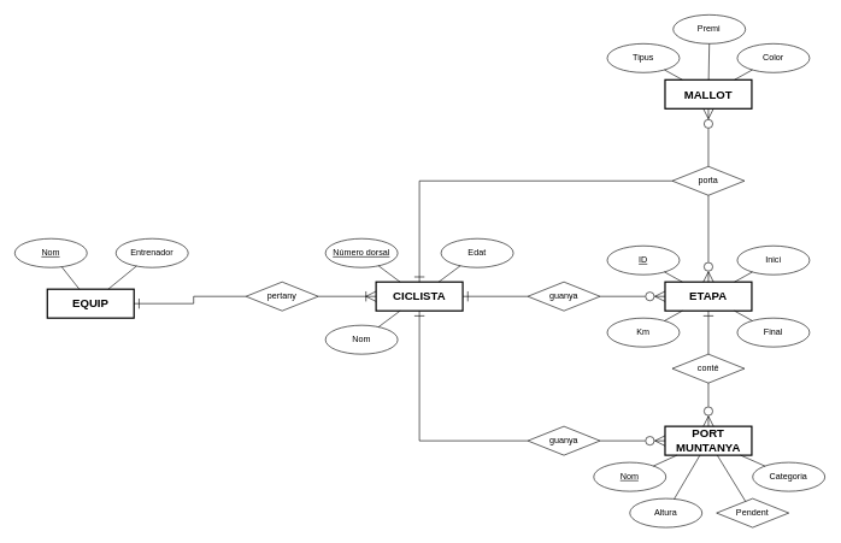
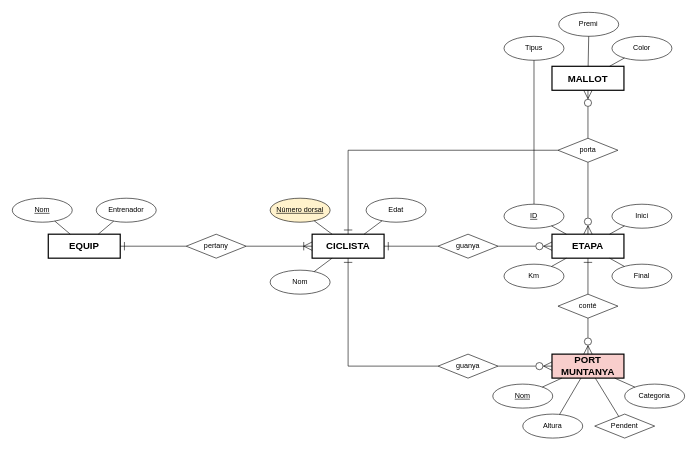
  <mxCell id="0" />
  <mxCell id="1" parent="0" />
  <mxCell id="2" value="CICLISTA" style="whiteSpace=wrap;html=1;align=center;strokeWidth=2;fontSize=16;fontStyle=1" parent="1" vertex="1"><mxGeometry x="520" y="390" width="120" height="40" as="geometry" /></mxCell>
  <mxCell id="3" value="Nom" style="ellipse;whiteSpace=wrap;html=1;align=center;" parent="1" vertex="1"><mxGeometry x="450" y="450" width="100" height="40" as="geometry" /></mxCell>
- <mxCell id="4" value="Número dorsal" style="ellipse;whiteSpace=wrap;html=1;align=center;fontStyle=4" parent="1" vertex="1"><mxGeometry x="450" y="330" width="100" height="40" as="geometry" /></mxCell>
+ <mxCell id="4" value="Número dorsal" style="ellipse;whiteSpace=wrap;html=1;align=center;fontStyle=4;fillColor=#fff2cc;" parent="1" vertex="1"><mxGeometry x="450" y="330" width="100" height="40" as="geometry" /></mxCell>
  <mxCell id="5" value="Edat" style="ellipse;whiteSpace=wrap;html=1;align=center;" parent="1" vertex="1"><mxGeometry x="610" y="330" width="100" height="40" as="geometry" /></mxCell>
  <mxCell id="6" style="rounded=0;orthogonalLoop=1;jettySize=auto;html=1;endArrow=none;endFill=0;" parent="1" source="3" target="2" edge="1"><mxGeometry relative="1" as="geometry"><mxPoint x="496" y="493" as="sourcePoint" /><mxPoint x="560" y="450" as="targetPoint" /></mxGeometry></mxCell>
  <mxCell id="7" style="rounded=0;orthogonalLoop=1;jettySize=auto;html=1;endArrow=none;endFill=0;" parent="1" source="4" target="2" edge="1"><mxGeometry relative="1" as="geometry"><mxPoint x="506" y="503" as="sourcePoint" /><mxPoint x="570" y="460" as="targetPoint" /></mxGeometry></mxCell>
  <mxCell id="8" style="rounded=0;orthogonalLoop=1;jettySize=auto;html=1;endArrow=none;endFill=0;" parent="1" source="5" target="2" edge="1"><mxGeometry relative="1" as="geometry"><mxPoint x="536" y="533" as="sourcePoint" /><mxPoint x="600" y="490" as="targetPoint" /></mxGeometry></mxCell>
- <mxCell id="9" value="EQUIP" style="whiteSpace=wrap;html=1;align=center;strokeWidth=2;fontSize=16;fontStyle=1" parent="1" vertex="1"><mxGeometry x="65" y="400" width="120" height="40" as="geometry" /></mxCell>
+ <mxCell id="9" value="EQUIP" style="whiteSpace=wrap;html=1;align=center;strokeWidth=2;fontSize=16;fontStyle=1" parent="1" vertex="1"><mxGeometry x="80" y="390" width="120" height="40" as="geometry" /></mxCell>
  <mxCell id="10" value="Nom" style="ellipse;whiteSpace=wrap;html=1;align=center;fontStyle=4" parent="1" vertex="1"><mxGeometry x="20" y="330" width="100" height="40" as="geometry" /></mxCell>
  <mxCell id="11" style="rounded=0;orthogonalLoop=1;jettySize=auto;html=1;endArrow=none;endFill=0;" parent="1" source="10" target="9" edge="1"><mxGeometry relative="1" as="geometry"><mxPoint x="-430" y="480" as="sourcePoint" /><mxPoint x="-430" y="440" as="targetPoint" /></mxGeometry></mxCell>
  <mxCell id="12" value="Entrenador" style="ellipse;whiteSpace=wrap;html=1;align=center;" parent="1" vertex="1"><mxGeometry y="330" width="100" height="40" as="geometry" x="160" /></mxCell>
  <mxCell id="13" style="rounded=0;orthogonalLoop=1;jettySize=auto;html=1;endArrow=none;endFill=0;" parent="1" source="12" target="9" edge="1"><mxGeometry relative="1" as="geometry"><mxPoint x="121" y="462" as="sourcePoint" /><mxPoint x="147" y="440" as="targetPoint" /></mxGeometry></mxCell>
- <mxCell id="14" value="pertany" style="shape=rhombus;perimeter=rhombusPerimeter;whiteSpace=wrap;html=1;align=center;" parent="1" vertex="1"><mxGeometry x="340" y="390" width="100" height="40" as="geometry" /></mxCell>
+ <mxCell id="14" value="pertany" style="shape=rhombus;perimeter=rhombusPerimeter;whiteSpace=wrap;html=1;align=center;" parent="1" vertex="1"><mxGeometry x="310" y="390" width="100" height="40" as="geometry" /></mxCell>
  <mxCell id="15" style="rounded=0;orthogonalLoop=1;jettySize=auto;html=1;endArrow=ERoneToMany;endFill=0;edgeStyle=orthogonalEdgeStyle;endSize=12;" parent="1" source="14" target="2" edge="1"><mxGeometry relative="1" as="geometry"><mxPoint x="1350" y="380" as="sourcePoint" /><mxPoint x="1330" y="440" as="targetPoint" /></mxGeometry></mxCell>
  <mxCell id="16" style="rounded=0;orthogonalLoop=1;jettySize=auto;html=1;endArrow=ERone;endFill=0;edgeStyle=orthogonalEdgeStyle;endSize=12;" parent="1" source="14" target="9" edge="1"><mxGeometry relative="1" as="geometry"><mxPoint x="1360" y="390" as="sourcePoint" /><mxPoint x="1340" y="450" as="targetPoint" /></mxGeometry></mxCell>
  <mxCell id="17" value="MALLOT" style="whiteSpace=wrap;html=1;align=center;strokeWidth=2;fontSize=16;fontStyle=1" parent="1" vertex="1"><mxGeometry x="920" y="110" width="120" height="40" as="geometry" /></mxCell>
  <mxCell id="18" style="rounded=0;orthogonalLoop=1;jettySize=auto;html=1;endArrow=ERone;endFill=0;edgeStyle=orthogonalEdgeStyle;endSize=12;" parent="1" source="52" target="2" edge="1"><mxGeometry relative="1" as="geometry"><mxPoint x="1030" y="460" as="sourcePoint" /><mxPoint x="910" y="460" as="targetPoint" /></mxGeometry></mxCell>
  <mxCell id="19" style="rounded=0;orthogonalLoop=1;jettySize=auto;html=1;endArrow=ERzeroToMany;endFill=0;edgeStyle=orthogonalEdgeStyle;endSize=12;" parent="1" source="52" target="17" edge="1"><mxGeometry relative="1" as="geometry"><mxPoint x="979.4" y="230" as="sourcePoint" /><mxPoint x="960" y="380" as="targetPoint" /></mxGeometry></mxCell>
  <mxCell id="20" value="Premi" style="ellipse;whiteSpace=wrap;html=1;align=center;" parent="1" vertex="1"><mxGeometry x="931.25" y="20" width="100" height="40" as="geometry" /></mxCell>
  <mxCell id="21" value="Tipus" style="ellipse;whiteSpace=wrap;html=1;align=center;" parent="1" vertex="1"><mxGeometry x="840" y="60" width="100" height="40" as="geometry" /></mxCell>
  <mxCell id="22" value="Color" style="ellipse;whiteSpace=wrap;html=1;align=center;" parent="1" vertex="1"><mxGeometry x="1020" y="60" width="100" height="40" as="geometry" /></mxCell>
  <mxCell id="23" style="rounded=0;orthogonalLoop=1;jettySize=auto;html=1;endArrow=none;endFill=0;" parent="1" source="20" target="17" edge="1"><mxGeometry relative="1" as="geometry"><mxPoint x="896" y="33" as="sourcePoint" /><mxPoint x="980" y="-30" as="targetPoint" /></mxGeometry></mxCell>
- <mxCell id="24" style="rounded=0;orthogonalLoop=1;jettySize=auto;html=1;endArrow=none;endFill=0;" parent="1" source="21" target="17" edge="1"><mxGeometry relative="1" as="geometry"><mxPoint x="906" y="43" as="sourcePoint" /><mxPoint x="944" y="-30" as="targetPoint" /></mxGeometry></mxCell>
+ <mxCell id="24" style="rounded=0;orthogonalLoop=1;jettySize=auto;html=1;endArrow=none;endFill=0;" parent="1" source="21" target="28" edge="1"><mxGeometry relative="1" as="geometry"><mxPoint x="906" y="43" as="sourcePoint" /><mxPoint x="944" y="-30" as="targetPoint" /></mxGeometry></mxCell>
  <mxCell id="25" style="rounded=0;orthogonalLoop=1;jettySize=auto;html=1;endArrow=none;endFill=0;" parent="1" source="22" target="17" edge="1"><mxGeometry relative="1" as="geometry"><mxPoint x="936" y="73" as="sourcePoint" /><mxPoint x="1016" y="-30" as="targetPoint" /></mxGeometry></mxCell>
  <mxCell id="26" value="ETAPA" style="whiteSpace=wrap;html=1;align=center;strokeWidth=2;fontSize=16;fontStyle=1" parent="1" vertex="1"><mxGeometry x="920" y="390" width="120" height="40" as="geometry" /></mxCell>
  <mxCell id="27" value="Inici" style="ellipse;whiteSpace=wrap;html=1;align=center;" parent="1" vertex="1"><mxGeometry x="1020" y="340" width="100" height="40" as="geometry" /></mxCell>
  <mxCell id="28" value="ID" style="ellipse;whiteSpace=wrap;html=1;align=center;fontStyle=4" parent="1" vertex="1"><mxGeometry x="840" y="340" width="100" height="40" as="geometry" /></mxCell>
  <mxCell id="29" value="Final" style="ellipse;whiteSpace=wrap;html=1;align=center;" parent="1" vertex="1"><mxGeometry x="1020" y="440" width="100" height="40" as="geometry" /></mxCell>
  <mxCell id="30" style="rounded=0;orthogonalLoop=1;jettySize=auto;html=1;endArrow=none;endFill=0;" parent="1" source="27" target="26" edge="1"><mxGeometry relative="1" as="geometry"><mxPoint x="896" y="313" as="sourcePoint" /><mxPoint x="980" y="250" as="targetPoint" /></mxGeometry></mxCell>
  <mxCell id="31" style="rounded=0;orthogonalLoop=1;jettySize=auto;html=1;endArrow=none;endFill=0;" parent="1" source="28" target="26" edge="1"><mxGeometry relative="1" as="geometry"><mxPoint x="906" y="323" as="sourcePoint" /><mxPoint x="944" y="250" as="targetPoint" /></mxGeometry></mxCell>
  <mxCell id="32" style="rounded=0;orthogonalLoop=1;jettySize=auto;html=1;endArrow=none;endFill=0;" parent="1" source="29" target="26" edge="1"><mxGeometry relative="1" as="geometry"><mxPoint x="936" y="353" as="sourcePoint" /><mxPoint x="1016" y="250" as="targetPoint" /></mxGeometry></mxCell>
- <mxCell id="33" value="PORT MUNTANYA" style="whiteSpace=wrap;html=1;align=center;strokeWidth=2;fontSize=16;fontStyle=1" parent="1" vertex="1"><mxGeometry x="920" y="590" width="120" height="40" as="geometry" /></mxCell>
+ <mxCell id="33" value="PORT MUNTANYA" style="whiteSpace=wrap;html=1;align=center;strokeWidth=2;fontSize=16;fontStyle=1;fillColor=#f8cecc;" parent="1" vertex="1"><mxGeometry x="920" y="590" width="120" height="40" as="geometry" /></mxCell>
  <mxCell id="34" value="Altura" style="ellipse;whiteSpace=wrap;html=1;align=center;" parent="1" vertex="1"><mxGeometry x="871.25" y="690" width="100" height="40" as="geometry" /></mxCell>
  <mxCell id="35" value="Nom" style="ellipse;whiteSpace=wrap;html=1;align=center;fontStyle=4" parent="1" vertex="1"><mxGeometry x="821.25" y="640" width="100" height="40" as="geometry" /></mxCell>
  <mxCell id="36" value="Categoria" style="ellipse;whiteSpace=wrap;html=1;align=center;" parent="1" vertex="1"><mxGeometry x="1041.25" y="640" width="100" height="40" as="geometry" /></mxCell>
  <mxCell id="37" style="rounded=0;orthogonalLoop=1;jettySize=auto;html=1;endArrow=none;endFill=0;" parent="1" source="34" target="33" edge="1"><mxGeometry relative="1" as="geometry"><mxPoint x="897.25" y="513" as="sourcePoint" /><mxPoint x="981.25" y="450" as="targetPoint" /></mxGeometry></mxCell>
  <mxCell id="38" style="rounded=0;orthogonalLoop=1;jettySize=auto;html=1;endArrow=none;endFill=0;" parent="1" source="35" target="33" edge="1"><mxGeometry relative="1" as="geometry"><mxPoint x="907.25" y="523" as="sourcePoint" /><mxPoint x="945.25" y="450" as="targetPoint" /></mxGeometry></mxCell>
  <mxCell id="39" style="rounded=0;orthogonalLoop=1;jettySize=auto;html=1;endArrow=none;endFill=0;" parent="1" source="36" target="33" edge="1"><mxGeometry relative="1" as="geometry"><mxPoint x="937.25" y="553" as="sourcePoint" /><mxPoint x="1017.25" y="450" as="targetPoint" /></mxGeometry></mxCell>
  <mxCell id="40" value="Pendent" style="rhombus;whiteSpace=wrap;html=1;align=center;" parent="1" vertex="1"><mxGeometry x="991.25" y="690" width="100" height="40" as="geometry" /></mxCell>
  <mxCell id="41" style="rounded=0;orthogonalLoop=1;jettySize=auto;html=1;endArrow=none;endFill=0;" parent="1" source="40" target="33" edge="1"><mxGeometry relative="1" as="geometry"><mxPoint x="1052.25" y="586" as="sourcePoint" /><mxPoint x="1027.25" y="600" as="targetPoint" /></mxGeometry></mxCell>
  <mxCell id="42" value="guanya" style="shape=rhombus;perimeter=rhombusPerimeter;whiteSpace=wrap;html=1;align=center;" parent="1" vertex="1"><mxGeometry x="730" y="390" width="100" height="40" as="geometry" /></mxCell>
  <mxCell id="43" style="rounded=0;orthogonalLoop=1;jettySize=auto;html=1;endArrow=ERone;endFill=0;edgeStyle=orthogonalEdgeStyle;endSize=12;" parent="1" source="42" target="2" edge="1"><mxGeometry relative="1" as="geometry"><mxPoint x="710" y="300" as="sourcePoint" /><mxPoint x="590" y="400" as="targetPoint" /></mxGeometry></mxCell>
  <mxCell id="44" style="rounded=0;orthogonalLoop=1;jettySize=auto;html=1;endArrow=ERzeroToMany;endFill=0;edgeStyle=orthogonalEdgeStyle;endSize=12;" parent="1" source="42" target="26" edge="1"><mxGeometry relative="1" as="geometry"><mxPoint x="740" y="420" as="sourcePoint" /><mxPoint x="650" y="420" as="targetPoint" /></mxGeometry></mxCell>
  <mxCell id="45" value="guanya" style="shape=rhombus;perimeter=rhombusPerimeter;whiteSpace=wrap;html=1;align=center;" parent="1" vertex="1"><mxGeometry x="730" y="590" width="100" height="40" as="geometry" /></mxCell>
  <mxCell id="46" style="rounded=0;orthogonalLoop=1;jettySize=auto;html=1;endArrow=ERone;endFill=0;edgeStyle=orthogonalEdgeStyle;endSize=12;" parent="1" source="45" target="2" edge="1"><mxGeometry relative="1" as="geometry"><mxPoint x="740" y="420" as="sourcePoint" /><mxPoint x="650" y="420" as="targetPoint" /></mxGeometry></mxCell>
  <mxCell id="47" style="rounded=0;orthogonalLoop=1;jettySize=auto;html=1;endArrow=ERzeroToMany;endFill=0;edgeStyle=orthogonalEdgeStyle;endSize=12;" parent="1" source="45" target="33" edge="1"><mxGeometry relative="1" as="geometry"><mxPoint x="840" y="420" as="sourcePoint" /><mxPoint x="930" y="420" as="targetPoint" /></mxGeometry></mxCell>
  <mxCell id="48" value="conté" style="shape=rhombus;perimeter=rhombusPerimeter;whiteSpace=wrap;html=1;align=center;" parent="1" vertex="1"><mxGeometry x="930" y="490" width="100" height="40" as="geometry" /></mxCell>
  <mxCell id="49" style="rounded=0;orthogonalLoop=1;jettySize=auto;html=1;endArrow=ERzeroToMany;endFill=0;edgeStyle=orthogonalEdgeStyle;endSize=12;" parent="1" source="48" target="33" edge="1"><mxGeometry relative="1" as="geometry"><mxPoint x="840" y="420" as="sourcePoint" /><mxPoint x="930" y="420" as="targetPoint" /></mxGeometry></mxCell>
  <mxCell id="50" style="rounded=0;orthogonalLoop=1;jettySize=auto;html=1;endArrow=ERone;endFill=0;edgeStyle=orthogonalEdgeStyle;endSize=12;" parent="1" source="48" target="26" edge="1"><mxGeometry relative="1" as="geometry"><mxPoint x="740" y="420" as="sourcePoint" /><mxPoint x="650" y="420" as="targetPoint" /></mxGeometry></mxCell>
  <mxCell id="51" style="rounded=0;orthogonalLoop=1;jettySize=auto;html=1;endArrow=ERzeroToMany;endFill=0;edgeStyle=orthogonalEdgeStyle;endSize=12;" parent="1" source="52" target="26" edge="1"><mxGeometry relative="1" as="geometry"><mxPoint x="979.4" y="270" as="sourcePoint" /><mxPoint x="590" y="400" as="targetPoint" /></mxGeometry></mxCell>
  <mxCell id="52" value="porta" style="shape=rhombus;perimeter=rhombusPerimeter;whiteSpace=wrap;html=1;align=center;" parent="1" vertex="1"><mxGeometry x="930" y="230" width="100" height="40" as="geometry" /></mxCell>
  <mxCell id="53" value="Km" style="ellipse;whiteSpace=wrap;html=1;align=center;" parent="1" vertex="1"><mxGeometry x="840" y="440" width="100" height="40" as="geometry" /></mxCell>
  <mxCell id="54" style="rounded=0;orthogonalLoop=1;jettySize=auto;html=1;endArrow=none;endFill=0;" parent="1" source="53" target="26" edge="1"><mxGeometry relative="1" as="geometry"><mxPoint x="1051" y="454" as="sourcePoint" /><mxPoint x="1026" y="440" as="targetPoint" /></mxGeometry></mxCell>
